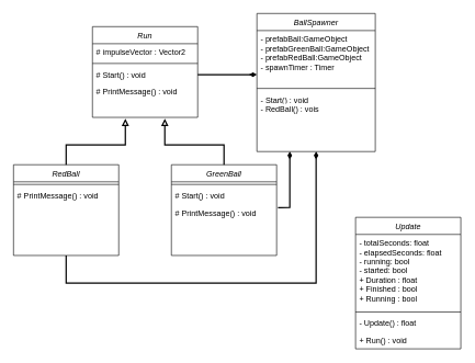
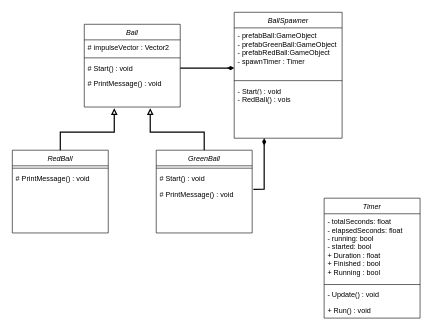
  <mxCell id="0" />
  <mxCell id="1" parent="0" />
- <mxCell id="2" value="Run" style="swimlane;fontStyle=2;align=center;verticalAlign=top;childLayout=stackLayout;horizontal=1;startSize=26;horizontalStack=0;resizeParent=1;resizeLast=0;collapsible=1;marginBottom=0;rounded=0;shadow=0;strokeWidth=1;" parent="1" vertex="1"><mxGeometry x="140" y="40" width="160" height="138" as="geometry"><mxRectangle x="230" y="140" width="160" height="26" as="alternateBounds" /></mxGeometry></mxCell>
+ <mxCell id="2" value="Ball" style="swimlane;fontStyle=2;align=center;verticalAlign=top;childLayout=stackLayout;horizontal=1;startSize=26;horizontalStack=0;resizeParent=1;resizeLast=0;collapsible=1;marginBottom=0;rounded=0;shadow=0;strokeWidth=1;" parent="1" vertex="1"><mxGeometry x="140" y="40" width="160" height="138" as="geometry"><mxRectangle x="230" y="140" width="160" height="26" as="alternateBounds" /></mxGeometry></mxCell>
  <mxCell id="3" value="# impulseVector : Vector2" style="text;align=left;verticalAlign=top;spacingLeft=4;spacingRight=4;overflow=hidden;rotatable=0;points=[[0,0.5],[1,0.5]];portConstraint=eastwest;" parent="2" vertex="1"><mxGeometry y="26" width="160" height="26" as="geometry" /></mxCell>
  <mxCell id="4" value="" style="line;html=1;strokeWidth=1;align=left;verticalAlign=middle;spacingTop=-1;spacingLeft=3;spacingRight=3;rotatable=0;labelPosition=right;points=[];portConstraint=eastwest;" parent="2" vertex="1"><mxGeometry y="52" width="160" height="8" as="geometry" /></mxCell>
  <mxCell id="5" value="# Start() : void" style="text;align=left;verticalAlign=top;spacingLeft=4;spacingRight=4;overflow=hidden;rotatable=0;points=[[0,0.5],[1,0.5]];portConstraint=eastwest;" parent="2" vertex="1"><mxGeometry y="60" width="160" height="26" as="geometry" /></mxCell>
  <mxCell id="6" value="# PrintMessage() : void" style="text;align=left;verticalAlign=top;spacingLeft=4;spacingRight=4;overflow=hidden;rotatable=0;points=[[0,0.5],[1,0.5]];portConstraint=eastwest;" vertex="1" parent="2"><mxGeometry y="86" width="160" height="26" as="geometry" /></mxCell>
  <mxCell id="7" value="RedBall" style="swimlane;fontStyle=2;align=center;verticalAlign=top;childLayout=stackLayout;horizontal=1;startSize=26;horizontalStack=0;resizeParent=1;resizeLast=0;collapsible=1;marginBottom=0;rounded=0;shadow=0;strokeWidth=1;" vertex="1" parent="1"><mxGeometry x="20" y="250" width="160" height="138" as="geometry"><mxRectangle x="230" y="140" width="160" height="26" as="alternateBounds" /></mxGeometry></mxCell>
  <mxCell id="8" value="" style="line;html=1;strokeWidth=1;align=left;verticalAlign=middle;spacingTop=-1;spacingLeft=3;spacingRight=3;rotatable=0;labelPosition=right;points=[];portConstraint=eastwest;" vertex="1" parent="7"><mxGeometry y="26" width="160" height="8" as="geometry" /></mxCell>
  <mxCell id="9" value="# PrintMessage() : void" style="text;align=left;verticalAlign=top;spacingLeft=4;spacingRight=4;overflow=hidden;rotatable=0;points=[[0,0.5],[1,0.5]];portConstraint=eastwest;" vertex="1" parent="7"><mxGeometry y="34" width="160" height="26" as="geometry" /></mxCell>
  <mxCell id="10" value="GreenBall" style="swimlane;fontStyle=2;align=center;verticalAlign=top;childLayout=stackLayout;horizontal=1;startSize=26;horizontalStack=0;resizeParent=1;resizeLast=0;collapsible=1;marginBottom=0;rounded=0;shadow=0;strokeWidth=1;" vertex="1" parent="1"><mxGeometry x="260" y="250" width="160" height="138" as="geometry"><mxRectangle x="230" y="140" width="160" height="26" as="alternateBounds" /></mxGeometry></mxCell>
  <mxCell id="11" value="" style="line;html=1;strokeWidth=1;align=left;verticalAlign=middle;spacingTop=-1;spacingLeft=3;spacingRight=3;rotatable=0;labelPosition=right;points=[];portConstraint=eastwest;" vertex="1" parent="10"><mxGeometry y="26" width="160" height="8" as="geometry" /></mxCell>
  <mxCell id="12" value="# Start() : void" style="text;align=left;verticalAlign=top;spacingLeft=4;spacingRight=4;overflow=hidden;rotatable=0;points=[[0,0.5],[1,0.5]];portConstraint=eastwest;" vertex="1" parent="10"><mxGeometry y="34" width="160" height="26" as="geometry" /></mxCell>
  <mxCell id="13" value="# PrintMessage() : void" style="text;align=left;verticalAlign=top;spacingLeft=4;spacingRight=4;overflow=hidden;rotatable=0;points=[[0,0.5],[1,0.5]];portConstraint=eastwest;" vertex="1" parent="10"><mxGeometry y="60" width="160" height="26" as="geometry" /></mxCell>
  <mxCell id="14" value="BallSpawner" style="swimlane;fontStyle=2;align=center;verticalAlign=top;childLayout=stackLayout;horizontal=1;startSize=26;horizontalStack=0;resizeParent=1;resizeLast=0;collapsible=1;marginBottom=0;rounded=0;shadow=0;strokeWidth=1;" vertex="1" parent="1"><mxGeometry x="390" y="20" width="180" height="210" as="geometry"><mxRectangle x="230" y="140" width="160" height="26" as="alternateBounds" /></mxGeometry></mxCell>
  <mxCell id="15" value="- prefabBall:GameObject&#10;- prefabGreenBall:GameObject&#10;- prefabRedBall:GameObject&#10;- spawnTimer : Timer" style="text;align=left;verticalAlign=top;spacingLeft=4;spacingRight=4;overflow=hidden;rotatable=0;points=[[0,0.5],[1,0.5]];portConstraint=eastwest;" vertex="1" parent="14"><mxGeometry y="26" width="180" height="84" as="geometry" /></mxCell>
  <mxCell id="16" value="" style="line;html=1;strokeWidth=1;align=left;verticalAlign=middle;spacingTop=-1;spacingLeft=3;spacingRight=3;rotatable=0;labelPosition=right;points=[];portConstraint=eastwest;" vertex="1" parent="14"><mxGeometry y="110" width="180" height="8" as="geometry" /></mxCell>
  <mxCell id="17" value="- Start() : void" style="text;align=left;verticalAlign=top;spacingLeft=4;spacingRight=4;overflow=hidden;rotatable=0;points=[[0,0.5],[1,0.5]];portConstraint=eastwest;" vertex="1" parent="14"><mxGeometry y="118" width="180" height="14" as="geometry" /></mxCell>
  <mxCell id="18" value="- RedBall() : vois" style="text;align=left;verticalAlign=top;spacingLeft=4;spacingRight=4;overflow=hidden;rotatable=0;points=[[0,0.5],[1,0.5]];portConstraint=eastwest;" vertex="1" parent="14"><mxGeometry y="132" width="180" height="26" as="geometry" /></mxCell>
- <mxCell id="19" value="Update" style="swimlane;fontStyle=2;align=center;verticalAlign=top;childLayout=stackLayout;horizontal=1;startSize=26;horizontalStack=0;resizeParent=1;resizeLast=0;collapsible=1;marginBottom=0;rounded=0;shadow=0;strokeWidth=1;" vertex="1" parent="1"><mxGeometry x="540" y="330" width="160" height="200" as="geometry"><mxRectangle x="230" y="140" width="160" height="26" as="alternateBounds" /></mxGeometry></mxCell>
+ <mxCell id="19" value="Timer" style="swimlane;fontStyle=2;align=center;verticalAlign=top;childLayout=stackLayout;horizontal=1;startSize=26;horizontalStack=0;resizeParent=1;resizeLast=0;collapsible=1;marginBottom=0;rounded=0;shadow=0;strokeWidth=1;" vertex="1" parent="1"><mxGeometry x="540" y="330" width="160" height="200" as="geometry"><mxRectangle x="230" y="140" width="160" height="26" as="alternateBounds" /></mxGeometry></mxCell>
  <mxCell id="20" value="- totalSeconds: float&#10;- elapsedSeconds: float&#10;- running: bool&#10;- started: bool&#10;+ Duration : float&#10;+ Finished : bool &#10;+ Running : bool" style="text;align=left;verticalAlign=top;spacingLeft=4;spacingRight=4;overflow=hidden;rotatable=0;points=[[0,0.5],[1,0.5]];portConstraint=eastwest;" vertex="1" parent="19"><mxGeometry y="26" width="160" height="114" as="geometry" /></mxCell>
  <mxCell id="21" value="" style="line;html=1;strokeWidth=1;align=left;verticalAlign=middle;spacingTop=-1;spacingLeft=3;spacingRight=3;rotatable=0;labelPosition=right;points=[];portConstraint=eastwest;" vertex="1" parent="19"><mxGeometry y="140" width="160" height="8" as="geometry" /></mxCell>
- <mxCell id="22" value="- Update() : float" style="text;align=left;verticalAlign=top;spacingLeft=4;spacingRight=4;overflow=hidden;rotatable=0;points=[[0,0.5],[1,0.5]];portConstraint=eastwest;" vertex="1" parent="19"><mxGeometry y="148" width="160" height="26" as="geometry" /></mxCell>
+ <mxCell id="22" value="- Update() : void" style="text;align=left;verticalAlign=top;spacingLeft=4;spacingRight=4;overflow=hidden;rotatable=0;points=[[0,0.5],[1,0.5]];portConstraint=eastwest;" vertex="1" parent="19"><mxGeometry y="148" width="160" height="26" as="geometry" /></mxCell>
  <mxCell id="23" value="+ Run() : void" style="text;align=left;verticalAlign=top;spacingLeft=4;spacingRight=4;overflow=hidden;rotatable=0;points=[[0,0.5],[1,0.5]];portConstraint=eastwest;" vertex="1" parent="19"><mxGeometry y="174" width="160" height="26" as="geometry" /></mxCell>
  <mxCell id="24" value="" style="endArrow=block;html=1;rounded=0;exitX=0.5;exitY=0;exitDx=0;exitDy=0;endFill=0;strokeWidth=2;" edge="1" parent="1" source="10"><mxGeometry width="50" height="50" relative="1" as="geometry"><mxPoint x="450" y="340" as="sourcePoint" /><mxPoint x="250" y="180" as="targetPoint" /><Array as="points"><mxPoint x="340" y="220" /><mxPoint x="250" y="220" /></Array></mxGeometry></mxCell>
  <mxCell id="25" value="" style="endArrow=block;html=1;rounded=0;exitX=0.5;exitY=0;exitDx=0;exitDy=0;endFill=0;strokeWidth=2;" edge="1" parent="1" source="7"><mxGeometry width="50" height="50" relative="1" as="geometry"><mxPoint x="350" y="260" as="sourcePoint" /><mxPoint x="190" y="180" as="targetPoint" /><Array as="points"><mxPoint x="100" y="220" /><mxPoint x="190" y="220" /></Array></mxGeometry></mxCell>
  <mxCell id="26" value="" style="endArrow=diamondThin;html=1;rounded=0;exitX=1;exitY=0.5;exitDx=0;exitDy=0;endFill=1;strokeWidth=2;" edge="1" parent="1" source="5"><mxGeometry width="50" height="50" relative="1" as="geometry"><mxPoint x="630" y="340" as="sourcePoint" /><mxPoint x="390" y="113" as="targetPoint" /><Array as="points"><mxPoint x="360" y="113" /></Array></mxGeometry></mxCell>
  <mxCell id="27" value="" style="endArrow=diamondThin;html=1;rounded=0;exitX=1.013;exitY=0.202;exitDx=0;exitDy=0;endFill=1;strokeWidth=2;exitPerimeter=0;" edge="1" parent="1" source="13"><mxGeometry width="50" height="50" relative="1" as="geometry"><mxPoint x="630" y="340" as="sourcePoint" /><mxPoint x="440" y="230" as="targetPoint" /><Array as="points"><mxPoint x="440" y="315" /></Array></mxGeometry></mxCell>
- <mxCell id="28" value="" style="endArrow=diamondThin;html=1;rounded=0;endFill=1;strokeWidth=2;entryX=0.5;entryY=1;entryDx=0;entryDy=0;exitX=0.5;exitY=1;exitDx=0;exitDy=0;" edge="1" parent="1" source="7" target="14"><mxGeometry width="50" height="50" relative="1" as="geometry"><mxPoint x="100" y="430" as="sourcePoint" /><mxPoint x="450" y="240" as="targetPoint" /><Array as="points"><mxPoint x="100" y="430" /><mxPoint x="480" y="430" /></Array></mxGeometry></mxCell>
